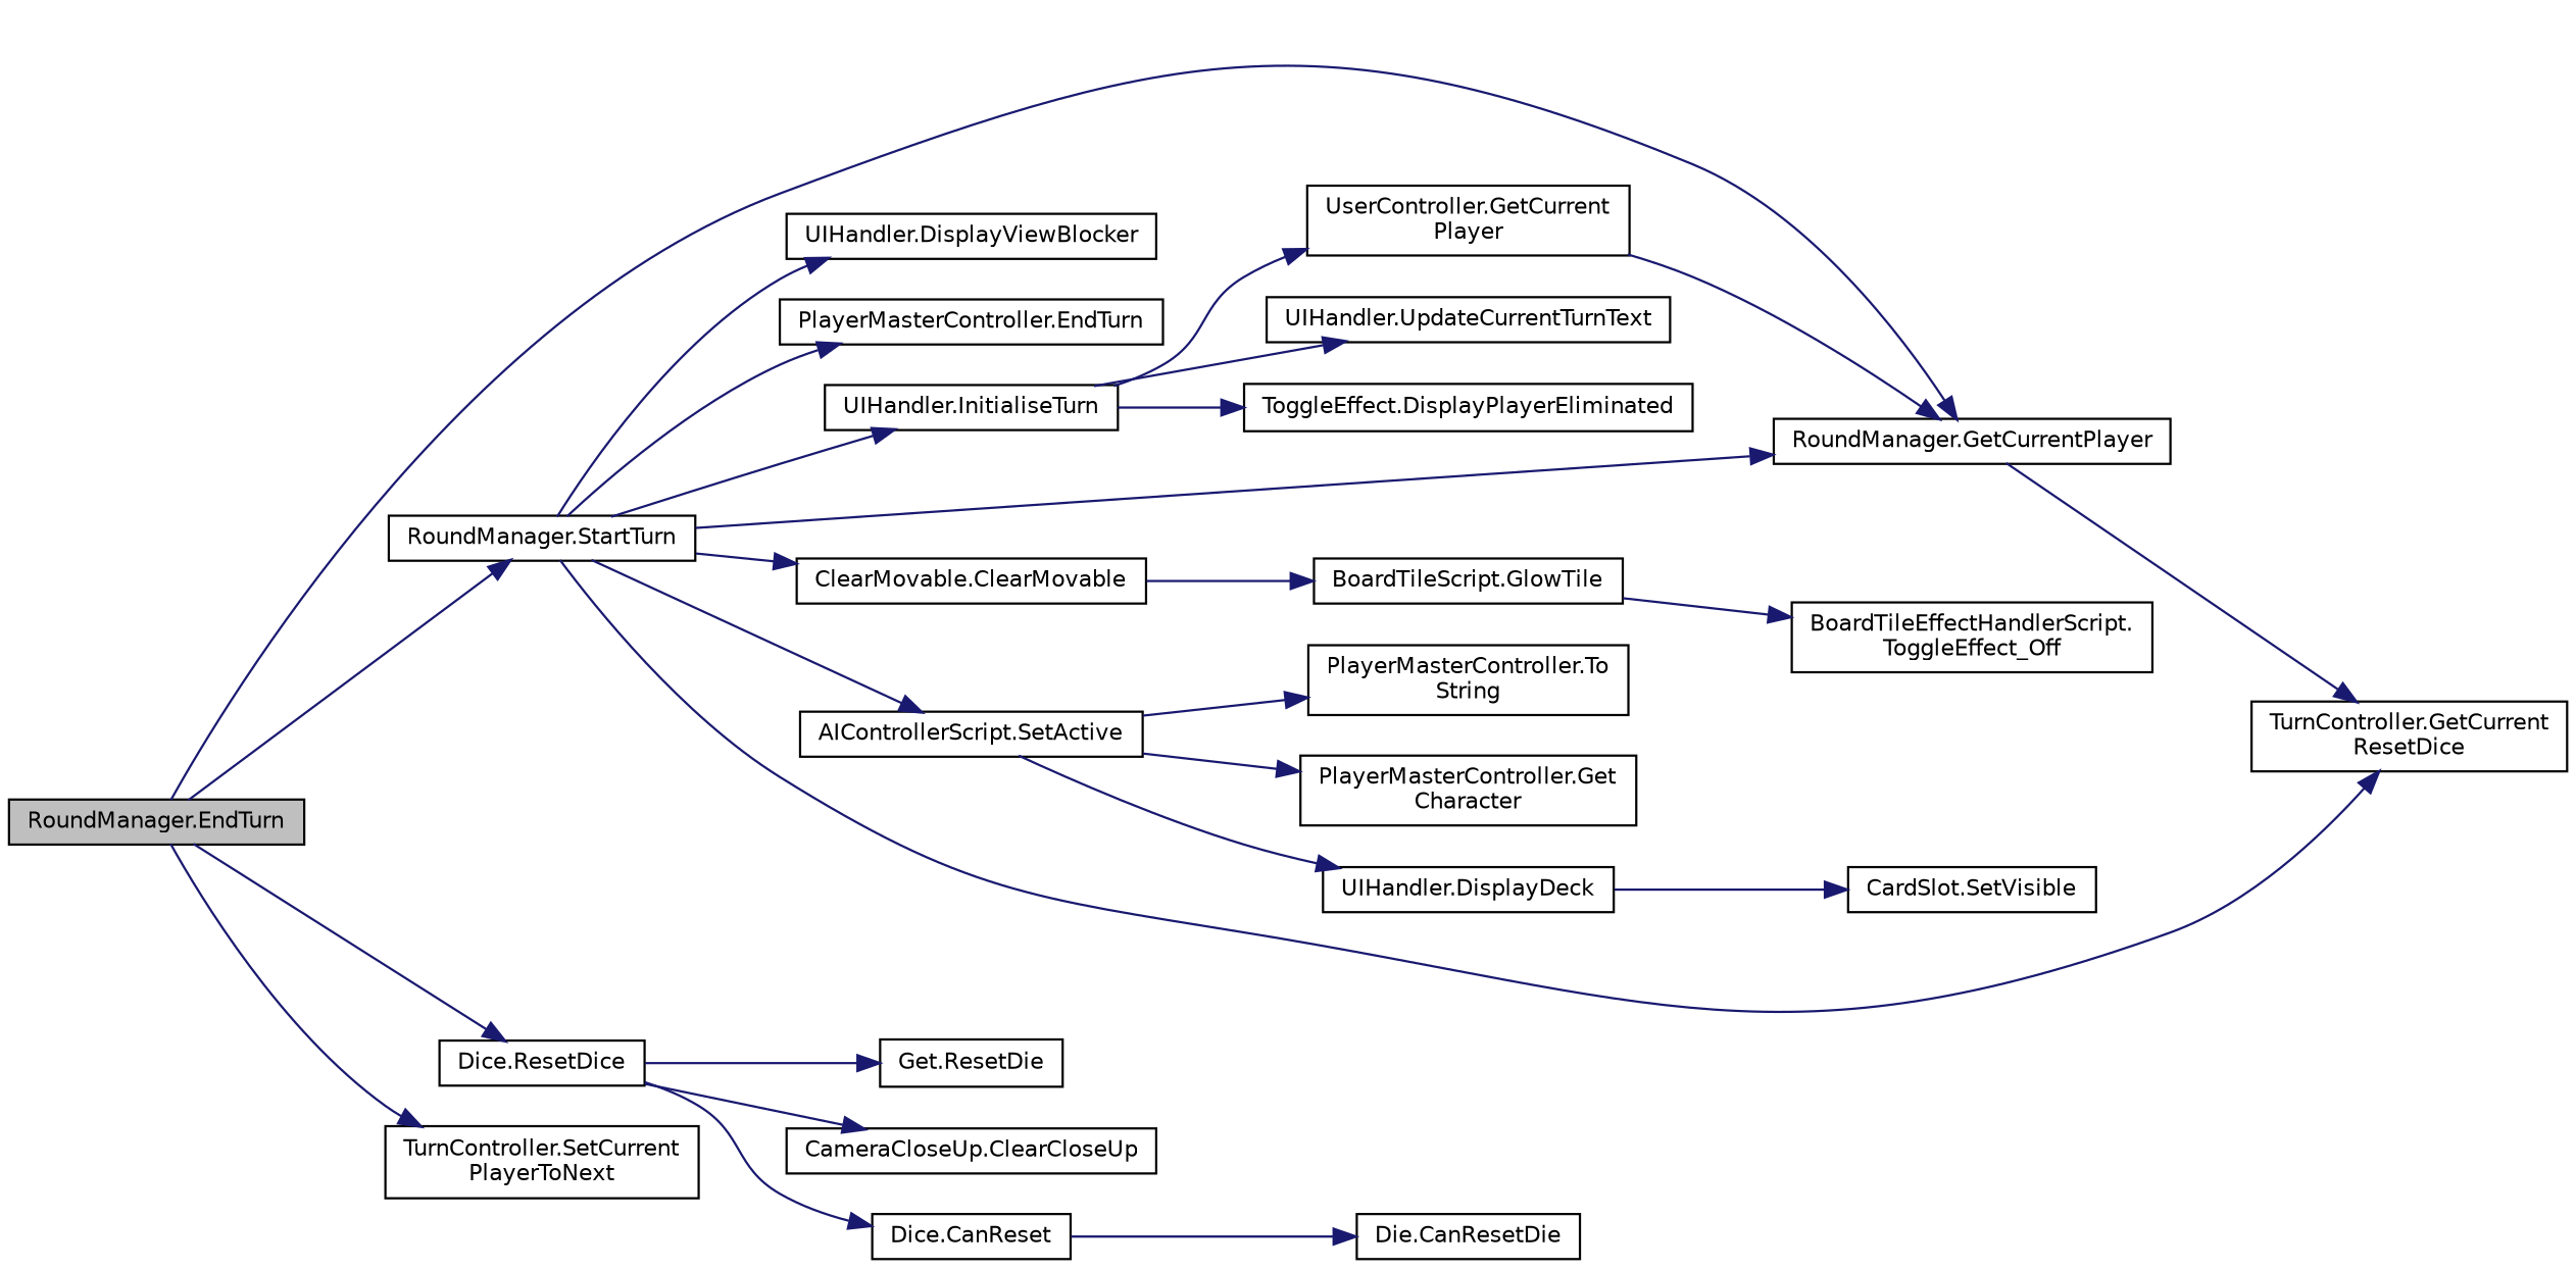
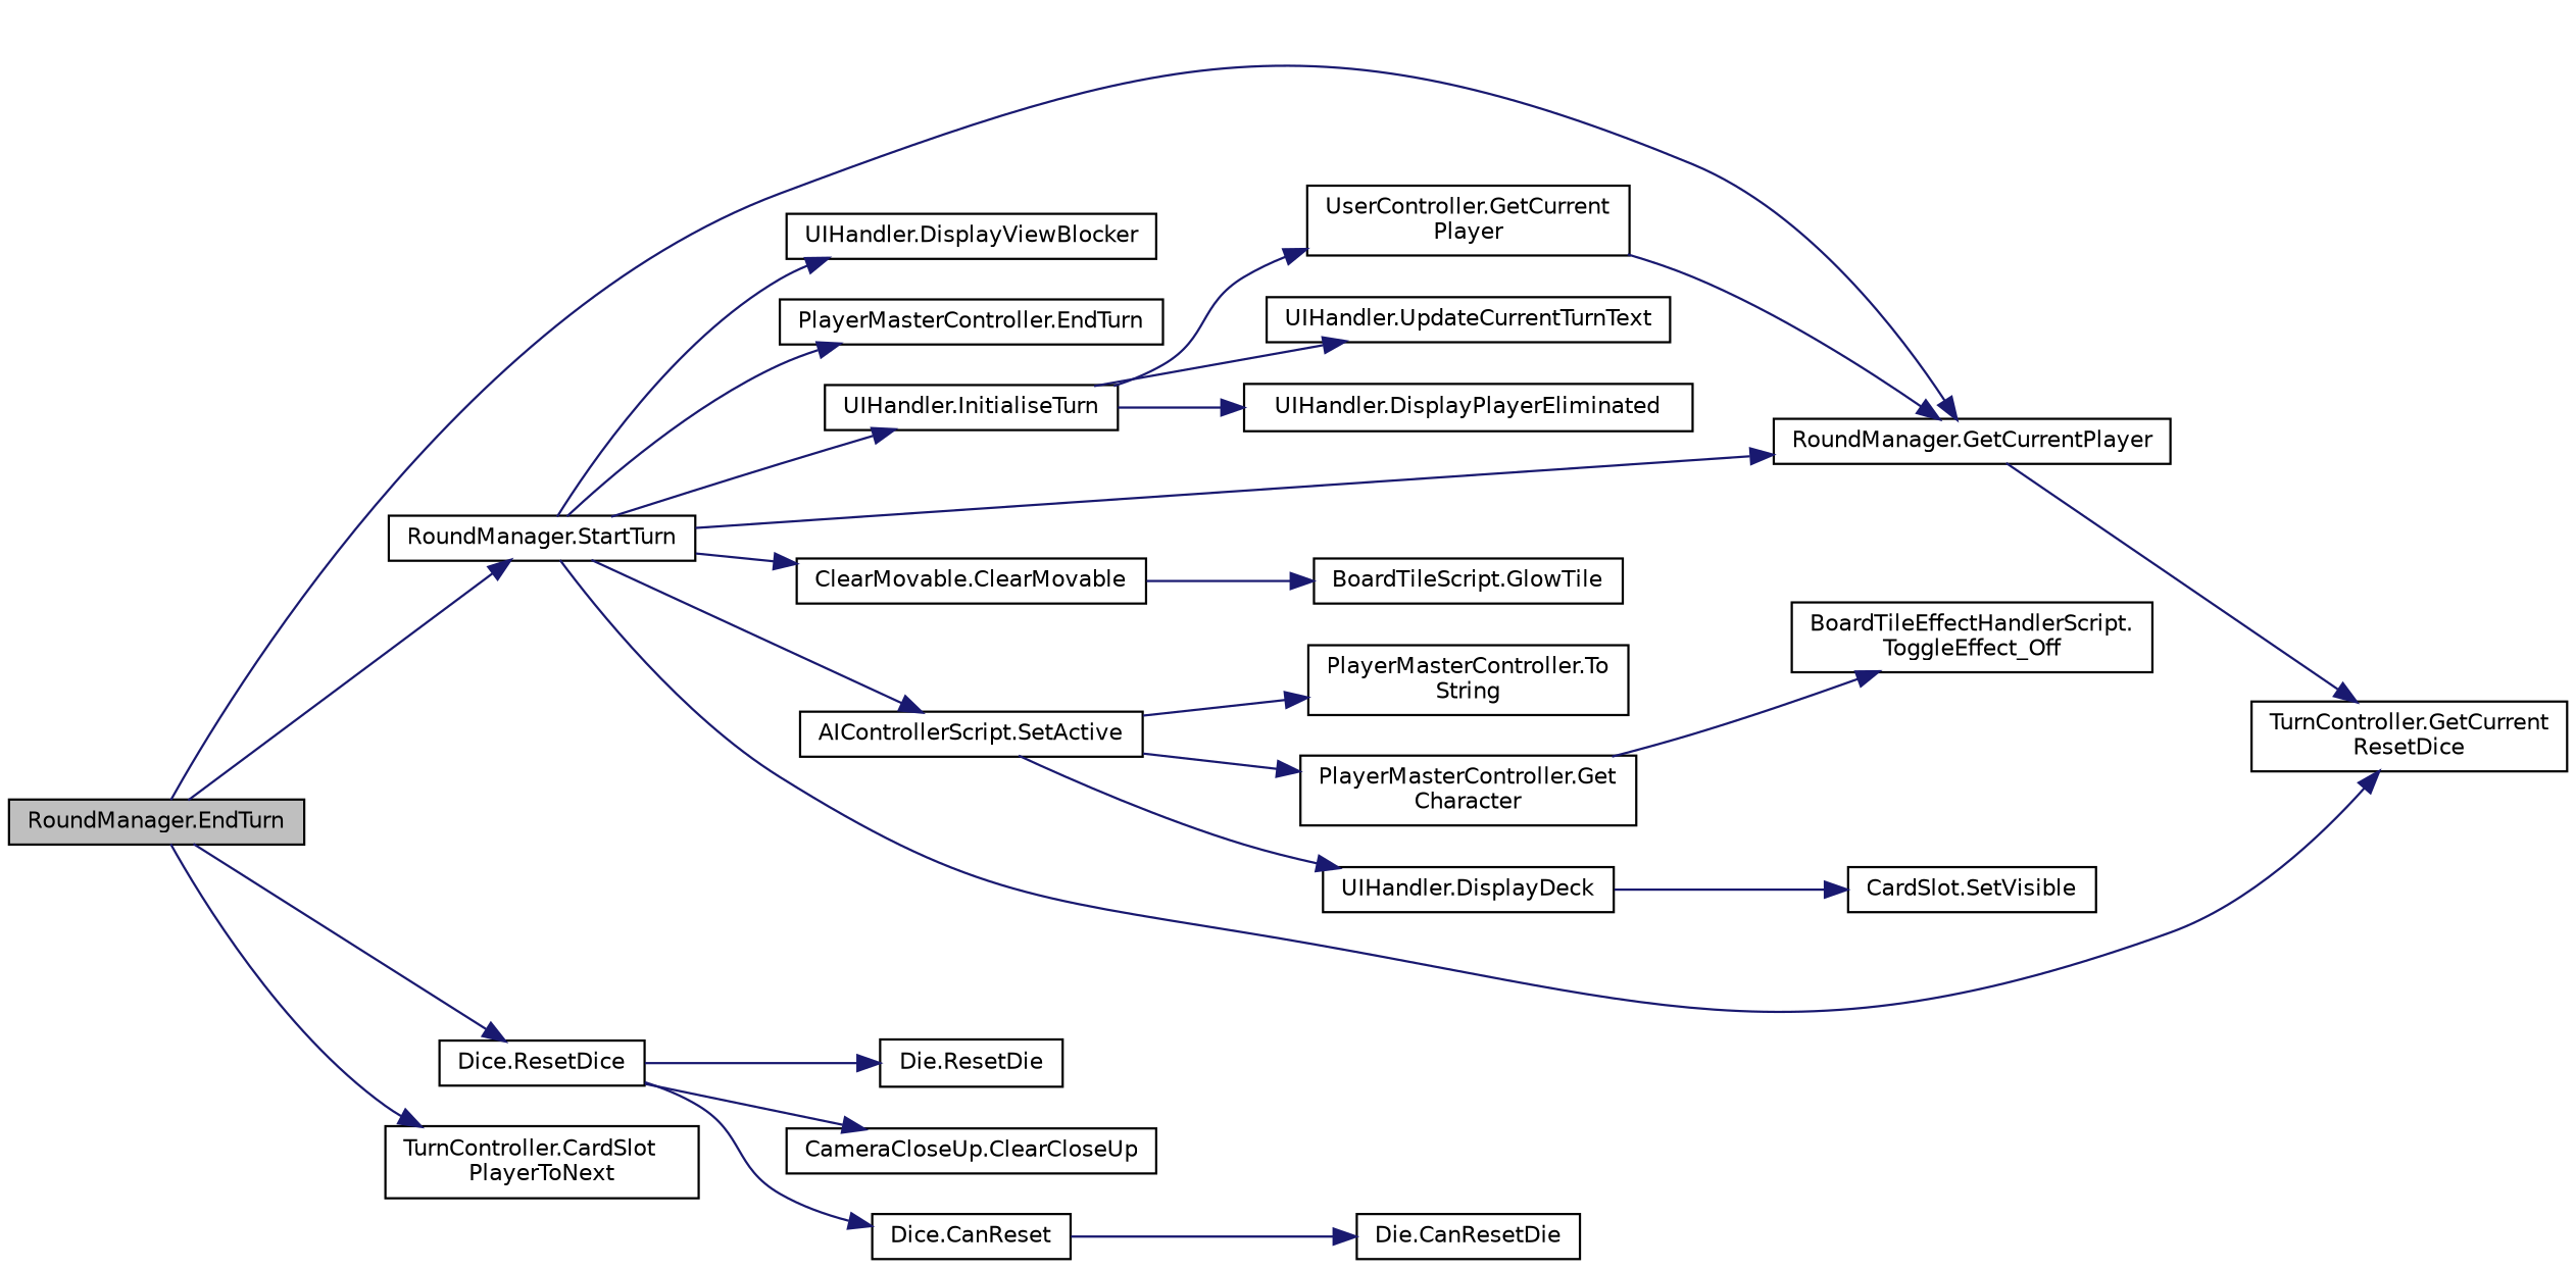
  digraph {
    rankdir=LR
    node [color=black fillcolor=white fontname=Helvetica fontsize=10 shape=record style=filled]
    edge [color=midnightblue fontname=Helvetica fontsize=10 labelfontname=Helvetica labelfontsize=10 style=solid]
    n1 [fillcolor=grey75 fontcolor=black height=0.2 label="RoundManager.EndTurn" width=0.4]
    n2 [height=0.2 label="RoundManager.GetCurrentPlayer" width=0.4]
    n3 [height=0.2 label="Dice.ResetDice" width=0.4]
-   n4 [height=0.2 label="TurnController.SetCurrent\lPlayerToNext" width=0.4]
+   n4 [height=0.2 label="TurnController.CardSlot\lPlayerToNext" width=0.4]
    n5 [height=0.2 label="RoundManager.StartTurn" width=0.4]
    n6 [height=0.2 label="CameraCloseUp.ClearCloseUp" width=0.4]
    n7 [height=0.2 label="TurnController.GetCurrent\lResetDice" width=0.4]
    n8 [height=0.2 label="Dice.CanReset" width=0.4]
-   n9 [height=0.2 label="Get.ResetDie" width=0.4]
+   n9 [height=0.2 label="Die.ResetDie" width=0.4]
    n10 [height=0.2 label="ClearMovable.ClearMovable" width=0.4]
    n11 [height=0.2 label="UIHandler.DisplayViewBlocker" width=0.4]
    n12 [height=0.2 label="PlayerMasterController.EndTurn" width=0.4]
    n13 [height=0.2 label="UIHandler.InitialiseTurn" width=0.4]
    n14 [height=0.2 label="AIControllerScript.SetActive" width=0.4]
    n15 [height=0.2 label="Die.CanResetDie" width=0.4]
    n16 [height=0.2 label="BoardTileScript.GlowTile" width=0.4]
    n17 [height=0.2 label="UIHandler.DisplayDeck" width=0.4]
    n18 [height=0.2 label="CardSlot.SetVisible" width=0.4]
-   n19 [height=0.2 label="ToggleEffect.DisplayPlayerEliminated" width=0.4]
+   n19 [height=0.2 label="UIHandler.DisplayPlayerEliminated" width=0.4]
    n20 [height=0.2 label="UserController.GetCurrent\lPlayer" width=0.4]
    n21 [height=0.2 label="UIHandler.UpdateCurrentTurnText" width=0.4]
    n22 [height=0.2 label="PlayerMasterController.Get\lCharacter" width=0.4]
    n23 [height=0.2 label="PlayerMasterController.To\lString" width=0.4]
    n24 [height=0.2 label="BoardTileEffectHandlerScript.\lToggleEffect_Off" width=0.4]
    n1 -> n2
    n1 -> n3
    n1 -> n4
    n1 -> n5
    n2 -> n7
    n3 -> n6
    n3 -> n8
    n3 -> n9
    n5 -> n2
    n5 -> n7
    n5 -> n10
    n5 -> n11
    n5 -> n12
    n5 -> n13
    n5 -> n14
    n8 -> n15
    n10 -> n16
    n13 -> n19
    n13 -> n20
    n13 -> n21
    n14 -> n17
    n14 -> n22
    n14 -> n23
-   n16 -> n24
+   n22 -> n24
    n17 -> n18
    n20 -> n2
  }
